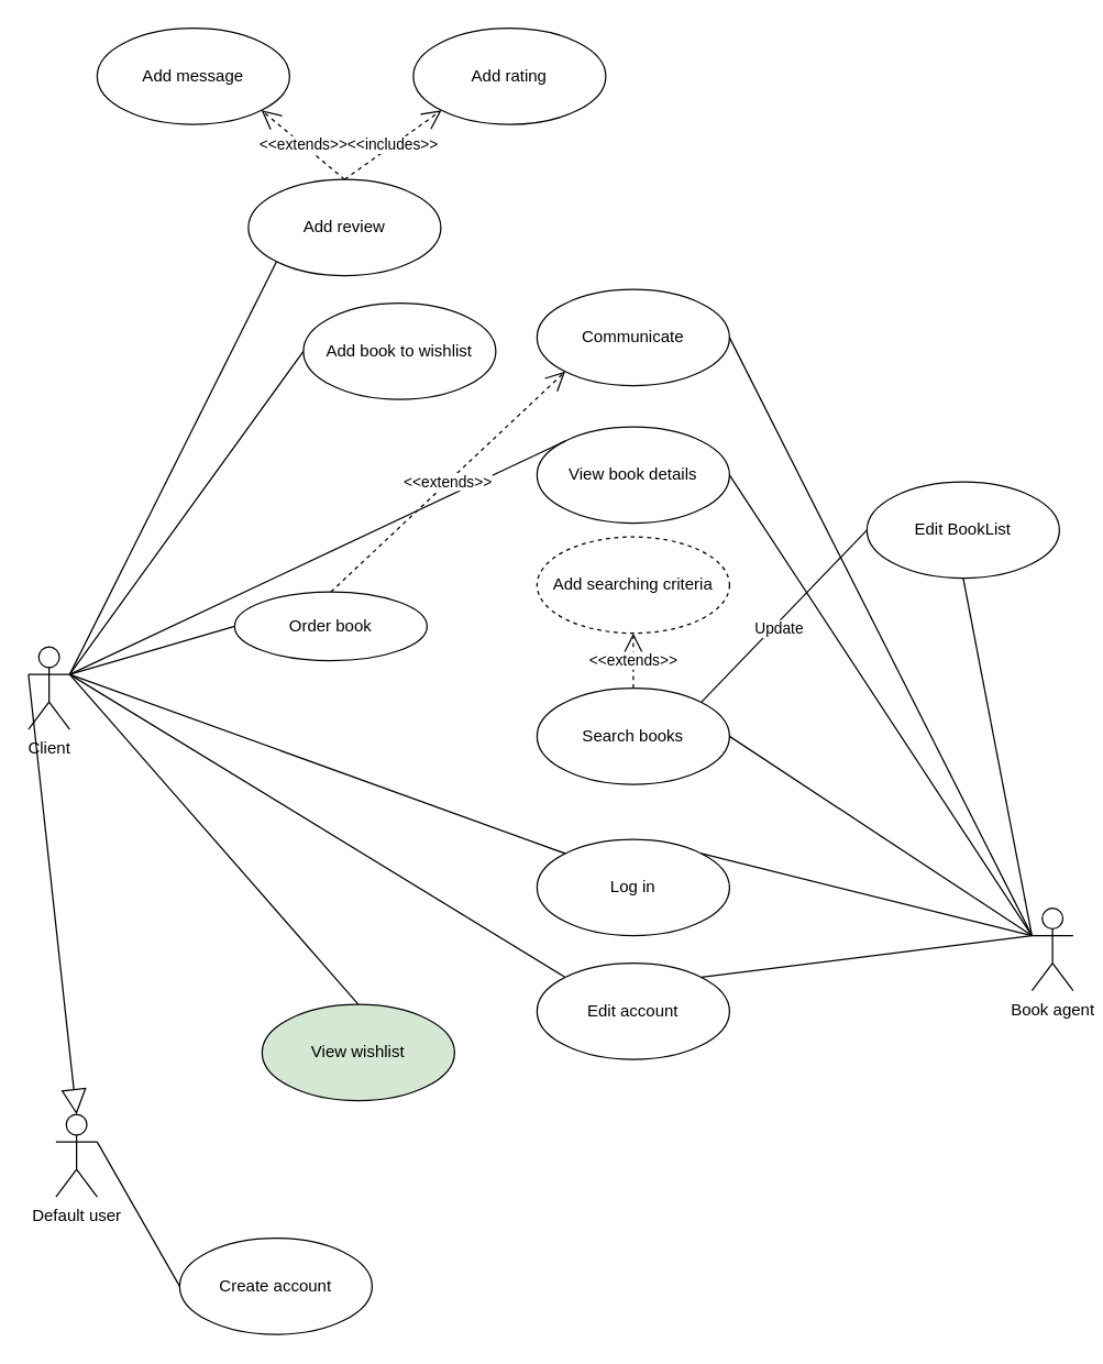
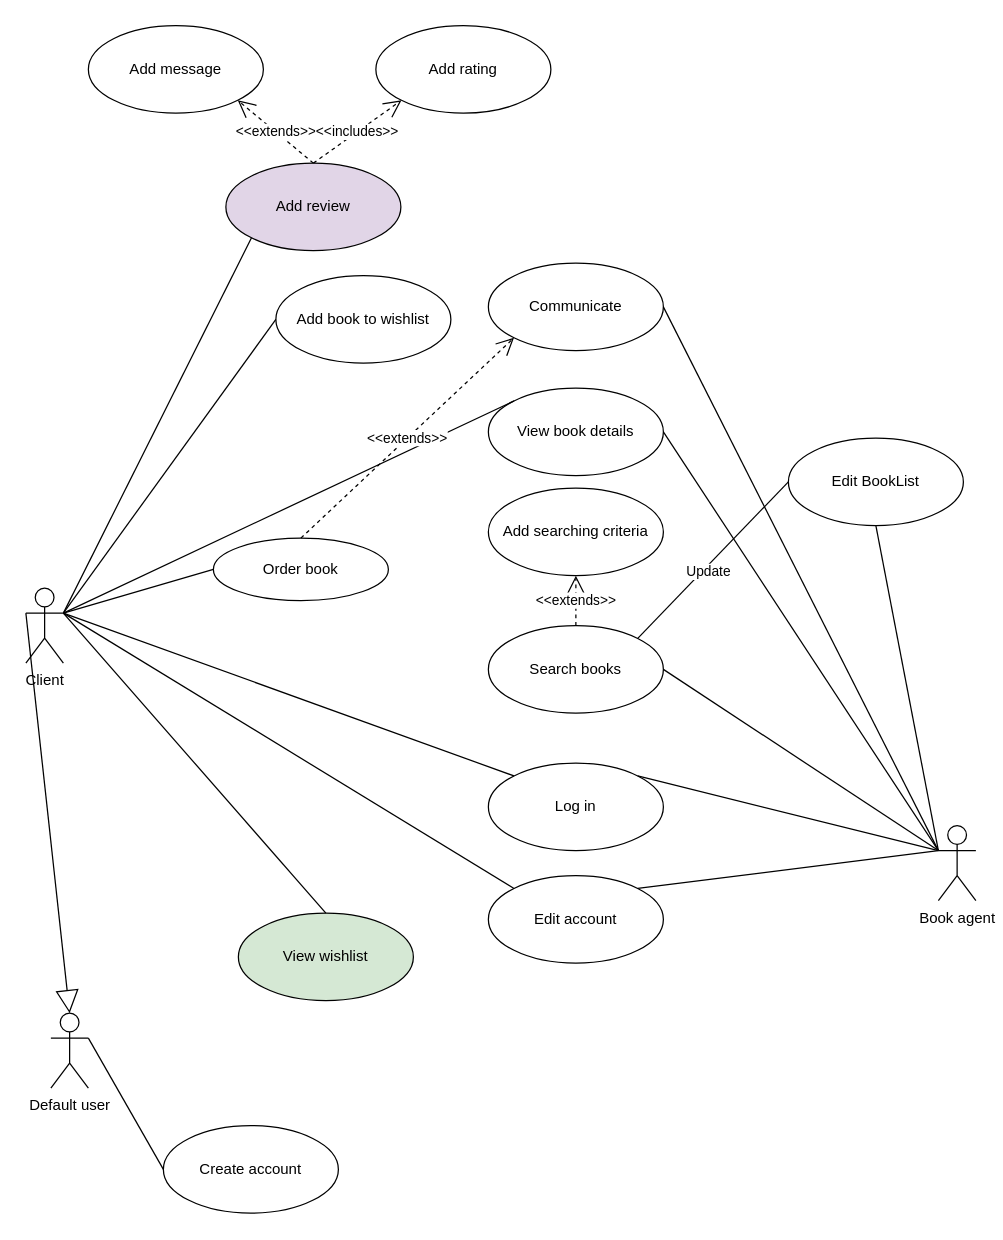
  <mxCell id="0" />
  <mxCell id="1" parent="0" />
  <mxCell id="2" value="Client" style="shape=umlActor;verticalLabelPosition=bottom;verticalAlign=top;html=1;outlineConnect=0;" parent="1" vertex="1"><mxGeometry x="20" y="470" width="30" height="60" as="geometry" /></mxCell>
  <mxCell id="3" value="Book agent" style="shape=umlActor;verticalLabelPosition=bottom;verticalAlign=top;html=1;outlineConnect=0;" parent="1" vertex="1"><mxGeometry x="750" y="660" width="30" height="60" as="geometry" /></mxCell>
  <mxCell id="4" value="Create account" style="ellipse;whiteSpace=wrap;html=1;" parent="1" vertex="1"><mxGeometry x="130" y="900" width="140" height="70" as="geometry" /></mxCell>
  <mxCell id="5" value="Log in" style="ellipse;whiteSpace=wrap;html=1;" parent="1" vertex="1"><mxGeometry x="390" y="610" width="140" height="70" as="geometry" /></mxCell>
  <mxCell id="6" value="" style="endArrow=none;html=1;rounded=0;entryX=1;entryY=0.333;entryDx=0;entryDy=0;entryPerimeter=0;exitX=0;exitY=0;exitDx=0;exitDy=0;" parent="1" source="5" target="2" edge="1"><mxGeometry width="50" height="50" relative="1" as="geometry"><mxPoint x="270" y="685" as="sourcePoint" /><mxPoint x="90" y="680" as="targetPoint" /></mxGeometry></mxCell>
  <mxCell id="7" value="Search books" style="ellipse;whiteSpace=wrap;html=1;" parent="1" vertex="1"><mxGeometry x="390" y="500" width="140" height="70" as="geometry" /></mxCell>
  <mxCell id="8" value="Default user" style="shape=umlActor;verticalLabelPosition=bottom;verticalAlign=top;html=1;outlineConnect=0;" parent="1" vertex="1"><mxGeometry x="40" y="810" width="30" height="60" as="geometry" /></mxCell>
  <mxCell id="9" value="" style="endArrow=none;html=1;rounded=0;entryX=1;entryY=0.333;entryDx=0;entryDy=0;entryPerimeter=0;exitX=0;exitY=0.5;exitDx=0;exitDy=0;" parent="1" source="4" target="8" edge="1"><mxGeometry width="50" height="50" relative="1" as="geometry"><mxPoint x="380" y="1030" as="sourcePoint" /><mxPoint x="190" y="890" as="targetPoint" /></mxGeometry></mxCell>
  <mxCell id="10" value="" style="endArrow=none;html=1;rounded=0;entryX=1;entryY=0;entryDx=0;entryDy=0;exitX=0;exitY=0.333;exitDx=0;exitDy=0;exitPerimeter=0;" parent="1" source="3" target="5" edge="1"><mxGeometry width="50" height="50" relative="1" as="geometry"><mxPoint x="810" y="694.66" as="sourcePoint" /><mxPoint x="490" y="694.66" as="targetPoint" /></mxGeometry></mxCell>
  <mxCell id="11" value="" style="endArrow=none;html=1;rounded=0;entryX=1;entryY=0.5;entryDx=0;entryDy=0;exitX=0;exitY=0.333;exitDx=0;exitDy=0;exitPerimeter=0;" parent="1" source="3" target="7" edge="1"><mxGeometry width="50" height="50" relative="1" as="geometry"><mxPoint x="860" y="540" as="sourcePoint" /><mxPoint x="530" y="650" as="targetPoint" /></mxGeometry></mxCell>
  <mxCell id="12" value="Edit account" style="ellipse;whiteSpace=wrap;html=1;" parent="1" vertex="1"><mxGeometry x="390" y="700" width="140" height="70" as="geometry" /></mxCell>
  <mxCell id="13" value="" style="endArrow=none;html=1;rounded=0;entryX=1;entryY=0.333;entryDx=0;entryDy=0;entryPerimeter=0;exitX=0;exitY=0;exitDx=0;exitDy=0;" parent="1" source="12" target="2" edge="1"><mxGeometry width="50" height="50" relative="1" as="geometry"><mxPoint x="450" y="885" as="sourcePoint" /><mxPoint x="140" y="670" as="targetPoint" /></mxGeometry></mxCell>
  <mxCell id="14" value="" style="endArrow=none;html=1;rounded=0;entryX=1;entryY=0;entryDx=0;entryDy=0;exitX=0;exitY=0.333;exitDx=0;exitDy=0;exitPerimeter=0;" parent="1" source="3" target="12" edge="1"><mxGeometry width="50" height="50" relative="1" as="geometry"><mxPoint x="897" y="965" as="sourcePoint" /><mxPoint x="587" y="750" as="targetPoint" /></mxGeometry></mxCell>
  <mxCell id="15" value="View book details" style="ellipse;whiteSpace=wrap;html=1;" parent="1" vertex="1"><mxGeometry x="390" y="310" width="140" height="70" as="geometry" /></mxCell>
  <mxCell id="16" value="" style="endArrow=block;endSize=16;endFill=0;html=1;rounded=0;entryX=0.5;entryY=0;entryDx=0;entryDy=0;entryPerimeter=0;exitX=0;exitY=0.333;exitDx=0;exitDy=0;exitPerimeter=0;" parent="1" source="2" target="8" edge="1"><mxGeometry x="-0.002" width="160" relative="1" as="geometry"><mxPoint x="90" y="550" as="sourcePoint" /><mxPoint x="240" y="700" as="targetPoint" /><mxPoint as="offset" /></mxGeometry></mxCell>
  <mxCell id="17" value="" style="endArrow=none;html=1;rounded=0;entryX=1;entryY=0.5;entryDx=0;entryDy=0;exitX=0;exitY=0.333;exitDx=0;exitDy=0;exitPerimeter=0;" parent="1" source="3" target="15" edge="1"><mxGeometry width="50" height="50" relative="1" as="geometry"><mxPoint x="830" y="585" as="sourcePoint" /><mxPoint x="560" y="450" as="targetPoint" /></mxGeometry></mxCell>
  <mxCell id="18" value="" style="endArrow=none;html=1;rounded=0;entryX=1;entryY=0.333;entryDx=0;entryDy=0;exitX=0;exitY=0;exitDx=0;exitDy=0;entryPerimeter=0;" parent="1" source="15" target="2" edge="1"><mxGeometry width="50" height="50" relative="1" as="geometry"><mxPoint x="450" y="615" as="sourcePoint" /><mxPoint x="180" y="380" as="targetPoint" /></mxGeometry></mxCell>
  <mxCell id="19" value="Edit B&lt;span style=&quot;background-color: initial;&quot;&gt;ookList&lt;/span&gt;" style="ellipse;whiteSpace=wrap;html=1;" parent="1" vertex="1"><mxGeometry x="630" y="350" width="140" height="70" as="geometry" /></mxCell>
  <mxCell id="20" value="" style="endArrow=none;html=1;rounded=0;entryX=0.5;entryY=1;entryDx=0;entryDy=0;exitX=0;exitY=0.333;exitDx=0;exitDy=0;exitPerimeter=0;" parent="1" source="3" target="19" edge="1"><mxGeometry width="50" height="50" relative="1" as="geometry"><mxPoint x="810" y="680" as="sourcePoint" /><mxPoint x="540" y="445" as="targetPoint" /></mxGeometry></mxCell>
  <mxCell id="21" value="&amp;lt;&amp;lt;extends&amp;gt;&amp;gt;" style="endArrow=open;endSize=12;dashed=1;html=1;rounded=0;exitX=0.5;exitY=0;exitDx=0;exitDy=0;entryX=0.5;entryY=1;entryDx=0;entryDy=0;" parent="1" source="7" target="22" edge="1"><mxGeometry width="160" relative="1" as="geometry"><mxPoint x="340" y="480" as="sourcePoint" /><mxPoint x="500" y="480" as="targetPoint" /></mxGeometry></mxCell>
- <mxCell id="22" value="Add searching criteria" style="ellipse;whiteSpace=wrap;html=1;dashed=1;" parent="1" vertex="1"><mxGeometry x="390" y="390" width="140" height="70" as="geometry" /></mxCell>
+ <mxCell id="22" value="Add searching criteria" style="ellipse;whiteSpace=wrap;html=1;" parent="1" vertex="1"><mxGeometry x="390" y="390" width="140" height="70" as="geometry" /></mxCell>
  <mxCell id="23" value="" style="endArrow=none;html=1;rounded=0;entryX=0;entryY=0.5;entryDx=0;entryDy=0;exitX=1;exitY=0;exitDx=0;exitDy=0;" parent="1" source="7" target="19" edge="1"><mxGeometry width="50" height="50" relative="1" as="geometry"><mxPoint x="640" y="640" as="sourcePoint" /><mxPoint x="630" y="430" as="targetPoint" /></mxGeometry></mxCell>
  <mxCell id="24" value="Update" style="edgeLabel;html=1;align=center;verticalAlign=middle;resizable=0;points=[];" parent="23" vertex="1" connectable="0"><mxGeometry x="-0.106" y="-3" relative="1" as="geometry"><mxPoint as="offset" /></mxGeometry></mxCell>
- <mxCell id="25" value="Add review" style="ellipse;whiteSpace=wrap;html=1;" parent="1" vertex="1"><mxGeometry x="180" y="130" width="140" height="70" as="geometry" /></mxCell>
+ <mxCell id="25" value="Add review" style="ellipse;whiteSpace=wrap;html=1;fillColor=#e1d5e7;" parent="1" vertex="1"><mxGeometry x="180" y="130" width="140" height="70" as="geometry" /></mxCell>
  <mxCell id="26" value="&amp;lt;&amp;lt;extends&amp;gt;&amp;gt;" style="endArrow=open;endSize=12;dashed=1;html=1;rounded=0;exitX=0.5;exitY=0;exitDx=0;exitDy=0;entryX=1;entryY=1;entryDx=0;entryDy=0;" parent="1" source="25" target="28" edge="1"><mxGeometry width="160" relative="1" as="geometry"><mxPoint x="190" y="65" as="sourcePoint" /><mxPoint x="120" y="70" as="targetPoint" /></mxGeometry></mxCell>
  <mxCell id="27" value="&amp;lt;&amp;lt;includes&amp;gt;&amp;gt;" style="endArrow=open;endSize=12;dashed=1;html=1;rounded=0;exitX=0.5;exitY=0;exitDx=0;exitDy=0;entryX=0;entryY=1;entryDx=0;entryDy=0;" parent="1" source="25" target="29" edge="1"><mxGeometry width="160" relative="1" as="geometry"><mxPoint x="275" y="100" as="sourcePoint" /><mxPoint x="290" y="80" as="targetPoint" /></mxGeometry></mxCell>
  <mxCell id="28" value="Add message" style="ellipse;whiteSpace=wrap;html=1;" parent="1" vertex="1"><mxGeometry x="70" y="20" width="140" height="70" as="geometry" /></mxCell>
  <mxCell id="29" value="Add rating" style="ellipse;whiteSpace=wrap;html=1;" parent="1" vertex="1"><mxGeometry x="300" y="20" width="140" height="70" as="geometry" /></mxCell>
  <mxCell id="30" value="" style="endArrow=none;html=1;rounded=0;entryX=1;entryY=0.333;entryDx=0;entryDy=0;entryPerimeter=0;exitX=0;exitY=1;exitDx=0;exitDy=0;" parent="1" source="25" target="2" edge="1"><mxGeometry width="50" height="50" relative="1" as="geometry"><mxPoint x="360" y="330" as="sourcePoint" /><mxPoint x="60" y="425" as="targetPoint" /></mxGeometry></mxCell>
  <mxCell id="31" value="Add book to wishlist" style="ellipse;whiteSpace=wrap;html=1;" parent="1" vertex="1"><mxGeometry x="220" y="220" width="140" height="70" as="geometry" /></mxCell>
  <mxCell id="32" value="" style="endArrow=none;html=1;rounded=0;entryX=1;entryY=0.333;entryDx=0;entryDy=0;entryPerimeter=0;" parent="1" target="2" edge="1"><mxGeometry width="50" height="50" relative="1" as="geometry"><mxPoint x="220" y="255" as="sourcePoint" /><mxPoint x="120" y="480" as="targetPoint" /></mxGeometry></mxCell>
  <mxCell id="33" value="View wishlist" style="ellipse;whiteSpace=wrap;html=1;fillColor=#d5e8d4;" parent="1" vertex="1"><mxGeometry x="190" y="730" width="140" height="70" as="geometry" /></mxCell>
  <mxCell id="34" value="" style="endArrow=none;html=1;rounded=0;entryX=1;entryY=0.333;entryDx=0;entryDy=0;exitX=0.5;exitY=0;exitDx=0;exitDy=0;entryPerimeter=0;" parent="1" source="33" target="2" edge="1"><mxGeometry width="50" height="50" relative="1" as="geometry"><mxPoint x="200" y="485" as="sourcePoint" /><mxPoint x="60" y="480" as="targetPoint" /></mxGeometry></mxCell>
  <mxCell id="35" value="Order book" style="ellipse;whiteSpace=wrap;html=1;" parent="1" vertex="1"><mxGeometry x="170" y="430" width="140" height="50" as="geometry" /></mxCell>
  <mxCell id="36" value="" style="endArrow=none;html=1;rounded=0;entryX=1;entryY=0.333;entryDx=0;entryDy=0;exitX=0;exitY=0.5;exitDx=0;exitDy=0;entryPerimeter=0;" parent="1" source="35" target="2" edge="1"><mxGeometry width="50" height="50" relative="1" as="geometry"><mxPoint x="400" y="355" as="sourcePoint" /><mxPoint x="60" y="500" as="targetPoint" /></mxGeometry></mxCell>
  <mxCell id="37" value="Communicate" style="ellipse;whiteSpace=wrap;html=1;" parent="1" vertex="1"><mxGeometry x="390" y="210" width="140" height="70" as="geometry" /></mxCell>
  <mxCell id="38" value="&amp;lt;&amp;lt;extends&amp;gt;&amp;gt;" style="endArrow=open;endSize=12;dashed=1;html=1;rounded=0;exitX=0.5;exitY=0;exitDx=0;exitDy=0;entryX=0;entryY=1;entryDx=0;entryDy=0;" parent="1" source="35" target="37" edge="1"><mxGeometry width="160" relative="1" as="geometry"><mxPoint x="371" y="390" as="sourcePoint" /><mxPoint x="310" y="340" as="targetPoint" /></mxGeometry></mxCell>
  <mxCell id="39" value="" style="endArrow=none;html=1;rounded=0;entryX=1;entryY=0.5;entryDx=0;entryDy=0;exitX=0;exitY=0.333;exitDx=0;exitDy=0;exitPerimeter=0;" parent="1" source="3" target="37" edge="1"><mxGeometry width="50" height="50" relative="1" as="geometry"><mxPoint x="820" y="680" as="sourcePoint" /><mxPoint x="750" y="470" as="targetPoint" /></mxGeometry></mxCell>
